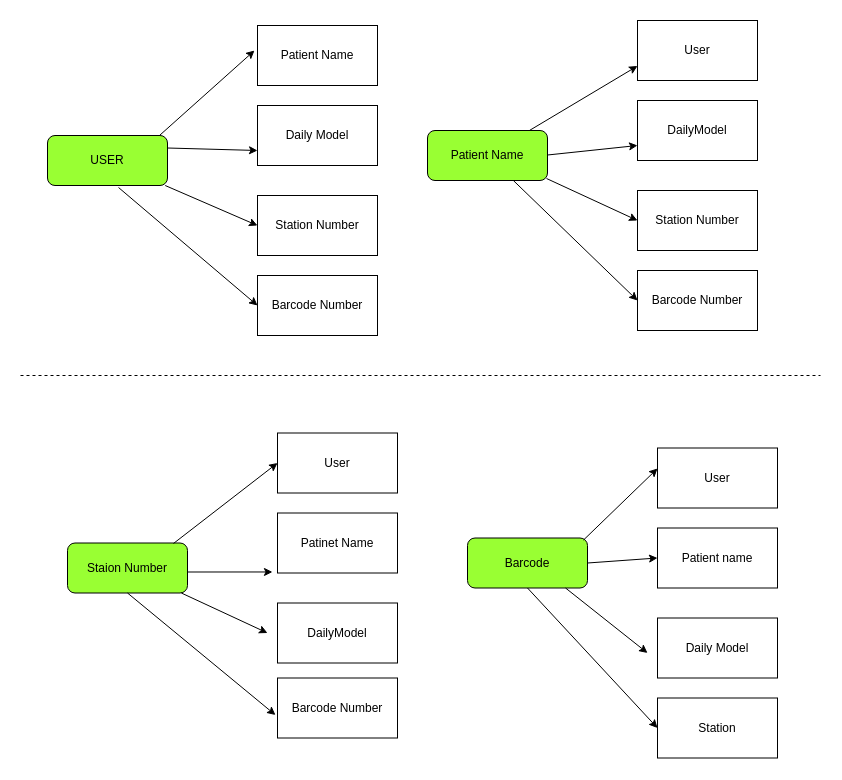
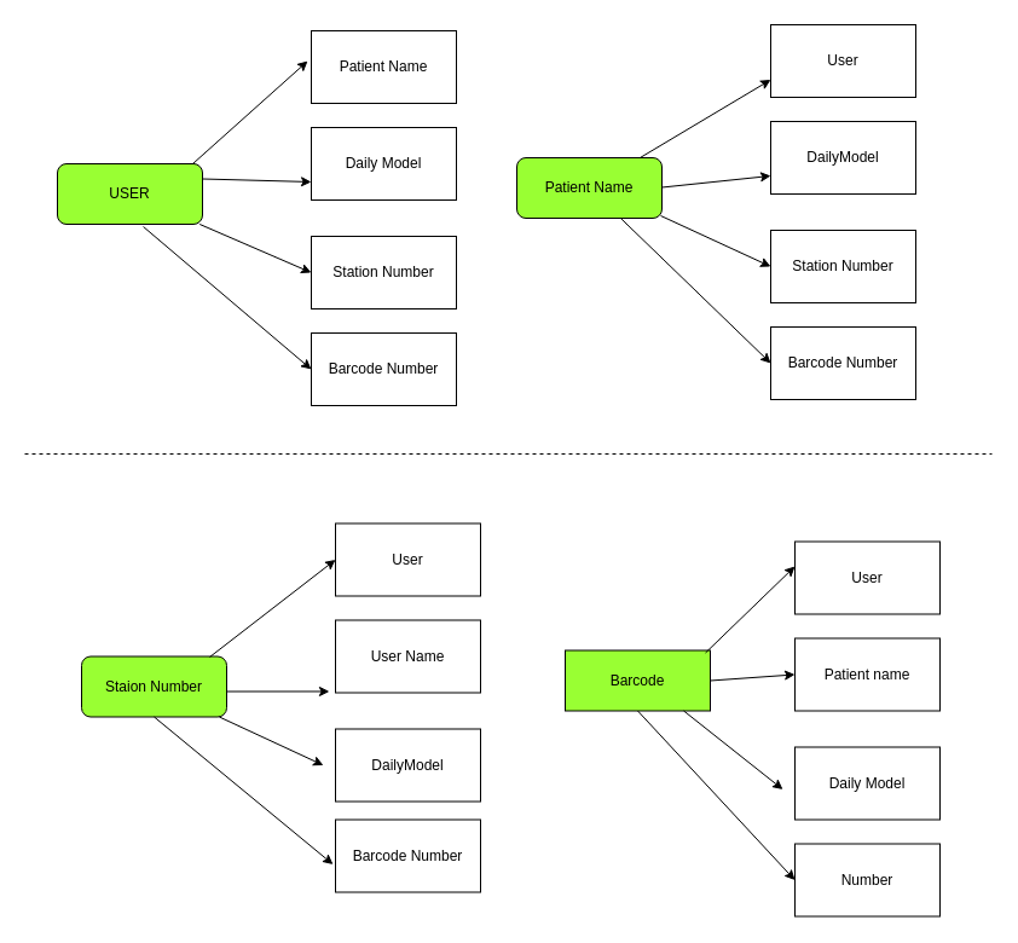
  <mxCell id="0" />
  <mxCell id="1" parent="0" />
  <mxCell id="2" value="USER" style="rounded=1;whiteSpace=wrap;html=1;fillColor=#99FF33;" vertex="1" parent="1"><mxGeometry x="47" y="135" width="120" height="50" as="geometry" /></mxCell>
  <mxCell id="3" value="Patient Name" style="rounded=0;whiteSpace=wrap;html=1;" vertex="1" parent="1"><mxGeometry x="257" y="25" width="120" height="60" as="geometry" /></mxCell>
  <mxCell id="4" value="Daily Model" style="rounded=0;whiteSpace=wrap;html=1;" vertex="1" parent="1"><mxGeometry x="257" y="105" width="120" height="60" as="geometry" /></mxCell>
  <mxCell id="5" value="Station Number" style="rounded=0;whiteSpace=wrap;html=1;" vertex="1" parent="1"><mxGeometry x="257" y="195" width="120" height="60" as="geometry" /></mxCell>
  <mxCell id="6" value="Barcode Number" style="rounded=0;whiteSpace=wrap;html=1;" vertex="1" parent="1"><mxGeometry x="257" y="275" width="120" height="60" as="geometry" /></mxCell>
  <mxCell id="7" value="Patient Name" style="rounded=1;whiteSpace=wrap;html=1;fillColor=#99FF33;" vertex="1" parent="1"><mxGeometry x="427" y="130" width="120" height="50" as="geometry" /></mxCell>
  <mxCell id="8" value="User" style="rounded=0;whiteSpace=wrap;html=1;" vertex="1" parent="1"><mxGeometry x="637" y="20" width="120" height="60" as="geometry" /></mxCell>
  <mxCell id="9" value="DailyModel" style="rounded=0;whiteSpace=wrap;html=1;" vertex="1" parent="1"><mxGeometry x="637" y="100" width="120" height="60" as="geometry" /></mxCell>
  <mxCell id="10" value="Station Number" style="rounded=0;whiteSpace=wrap;html=1;" vertex="1" parent="1"><mxGeometry x="637" y="190" width="120" height="60" as="geometry" /></mxCell>
  <mxCell id="11" value="Barcode Number" style="rounded=0;whiteSpace=wrap;html=1;" vertex="1" parent="1"><mxGeometry x="637" y="270" width="120" height="60" as="geometry" /></mxCell>
  <mxCell id="12" value="Staion Number" style="rounded=1;whiteSpace=wrap;html=1;fillColor=#99FF33;" vertex="1" parent="1"><mxGeometry x="67" y="542.5" width="120" height="50" as="geometry" /></mxCell>
  <mxCell id="13" value="User" style="rounded=0;whiteSpace=wrap;html=1;" vertex="1" parent="1"><mxGeometry x="277" y="432.5" width="120" height="60" as="geometry" /></mxCell>
- <mxCell id="14" value="Patinet Name" style="rounded=0;whiteSpace=wrap;html=1;" vertex="1" parent="1"><mxGeometry x="277" y="512.5" width="120" height="60" as="geometry" /></mxCell>
+ <mxCell id="14" value="User Name" style="rounded=0;whiteSpace=wrap;html=1;" vertex="1" parent="1"><mxGeometry x="277" y="512.5" width="120" height="60" as="geometry" /></mxCell>
  <mxCell id="15" value="DailyModel" style="rounded=0;whiteSpace=wrap;html=1;" vertex="1" parent="1"><mxGeometry x="277" y="602.5" width="120" height="60" as="geometry" /></mxCell>
  <mxCell id="16" value="Barcode Number" style="rounded=0;whiteSpace=wrap;html=1;" vertex="1" parent="1"><mxGeometry x="277" y="677.5" width="120" height="60" as="geometry" /></mxCell>
- <mxCell id="17" value="Barcode" style="rounded=1;whiteSpace=wrap;html=1;fillColor=#99FF33;" vertex="1" parent="1"><mxGeometry x="467" y="537.5" width="120" height="50" as="geometry" /></mxCell>
+ <mxCell id="17" value="Barcode" style="whiteSpace=wrap;html=1;fillColor=#99FF33;rounded=0;" vertex="1" parent="1"><mxGeometry x="467" y="537.5" width="120" height="50" as="geometry" /></mxCell>
  <mxCell id="18" value="User" style="rounded=0;whiteSpace=wrap;html=1;" vertex="1" parent="1"><mxGeometry x="657" y="447.5" width="120" height="60" as="geometry" /></mxCell>
  <mxCell id="19" value="Patient name" style="rounded=0;whiteSpace=wrap;html=1;" vertex="1" parent="1"><mxGeometry x="657" y="527.5" width="120" height="60" as="geometry" /></mxCell>
  <mxCell id="20" value="Daily Model" style="rounded=0;whiteSpace=wrap;html=1;" vertex="1" parent="1"><mxGeometry x="657" y="617.5" width="120" height="60" as="geometry" /></mxCell>
- <mxCell id="21" value="Station" style="rounded=0;whiteSpace=wrap;html=1;" vertex="1" parent="1"><mxGeometry x="657" y="697.5" width="120" height="60" as="geometry" /></mxCell>
+ <mxCell id="21" value="Number" style="rounded=0;whiteSpace=wrap;html=1;" vertex="1" parent="1"><mxGeometry x="657" y="697.5" width="120" height="60" as="geometry" /></mxCell>
  <mxCell id="22" value="" style="endArrow=none;dashed=1;html=1;" edge="1" parent="1"><mxGeometry width="50" height="50" relative="1" as="geometry"><mxPoint x="20" y="375" as="sourcePoint" /><mxPoint x="820" y="375" as="targetPoint" /></mxGeometry></mxCell>
  <mxCell id="23" value="" style="endArrow=classic;html=1;exitX=0.883;exitY=0.01;exitDx=0;exitDy=0;exitPerimeter=0;" edge="1" parent="1" source="12"><mxGeometry width="50" height="50" relative="1" as="geometry"><mxPoint x="187" y="541.5" as="sourcePoint" /><mxPoint x="277" y="462.5" as="targetPoint" /></mxGeometry></mxCell>
  <mxCell id="24" value="" style="endArrow=classic;html=1;exitX=0.933;exitY=0;exitDx=0;exitDy=0;exitPerimeter=0;" edge="1" parent="1" source="2"><mxGeometry width="50" height="50" relative="1" as="geometry"><mxPoint x="167" y="129" as="sourcePoint" /><mxPoint x="254" y="50" as="targetPoint" /></mxGeometry></mxCell>
  <mxCell id="25" value="" style="endArrow=classic;html=1;" edge="1" parent="1" source="7"><mxGeometry width="50" height="50" relative="1" as="geometry"><mxPoint x="550" y="144.5" as="sourcePoint" /><mxPoint x="637" y="65.5" as="targetPoint" /></mxGeometry></mxCell>
  <mxCell id="26" value="" style="endArrow=classic;html=1;entryX=-0.042;entryY=0.983;entryDx=0;entryDy=0;entryPerimeter=0;exitX=1;exitY=0.58;exitDx=0;exitDy=0;exitPerimeter=0;" edge="1" parent="1" target="14"><mxGeometry width="50" height="50" relative="1" as="geometry"><mxPoint x="187" y="571.5" as="sourcePoint" /><mxPoint x="307" y="492.5" as="targetPoint" /></mxGeometry></mxCell>
  <mxCell id="27" value="" style="endArrow=classic;html=1;" edge="1" parent="1" source="12"><mxGeometry width="50" height="50" relative="1" as="geometry"><mxPoint x="189.04" y="590.5" as="sourcePoint" /><mxPoint x="267" y="632.5" as="targetPoint" /></mxGeometry></mxCell>
  <mxCell id="28" value="" style="endArrow=classic;html=1;exitX=0.5;exitY=1;exitDx=0;exitDy=0;entryX=-0.017;entryY=0.617;entryDx=0;entryDy=0;entryPerimeter=0;" edge="1" parent="1" source="12" target="16"><mxGeometry width="50" height="50" relative="1" as="geometry"><mxPoint x="127" y="592.5" as="sourcePoint" /><mxPoint x="327" y="512.5" as="targetPoint" /></mxGeometry></mxCell>
  <mxCell id="29" value="" style="endArrow=classic;html=1;exitX=0.967;exitY=0.04;exitDx=0;exitDy=0;exitPerimeter=0;" edge="1" parent="1" source="17"><mxGeometry width="50" height="50" relative="1" as="geometry"><mxPoint x="570" y="547" as="sourcePoint" /><mxPoint x="657" y="468" as="targetPoint" /></mxGeometry></mxCell>
  <mxCell id="30" value="" style="endArrow=classic;html=1;exitX=1;exitY=0.5;exitDx=0;exitDy=0;entryX=0;entryY=0.5;entryDx=0;entryDy=0;" edge="1" parent="1" source="17" target="19"><mxGeometry width="50" height="50" relative="1" as="geometry"><mxPoint x="593" y="552.5" as="sourcePoint" /><mxPoint x="647" y="552.5" as="targetPoint" /></mxGeometry></mxCell>
  <mxCell id="31" value="" style="endArrow=classic;html=1;exitX=0.817;exitY=1;exitDx=0;exitDy=0;exitPerimeter=0;" edge="1" parent="1" source="17"><mxGeometry width="50" height="50" relative="1" as="geometry"><mxPoint x="603.04" y="559.5" as="sourcePoint" /><mxPoint x="647" y="652.5" as="targetPoint" /></mxGeometry></mxCell>
  <mxCell id="32" value="" style="endArrow=classic;html=1;exitX=0.5;exitY=1;exitDx=0;exitDy=0;entryX=0;entryY=0.5;entryDx=0;entryDy=0;" edge="1" parent="1" source="17" target="21"><mxGeometry width="50" height="50" relative="1" as="geometry"><mxPoint x="613.04" y="569.5" as="sourcePoint" /><mxPoint x="687" y="498" as="targetPoint" /></mxGeometry></mxCell>
  <mxCell id="33" value="" style="endArrow=classic;html=1;exitX=1;exitY=0.49;exitDx=0;exitDy=0;exitPerimeter=0;entryX=0;entryY=0.75;entryDx=0;entryDy=0;" edge="1" parent="1" source="7" target="9"><mxGeometry width="50" height="50" relative="1" as="geometry"><mxPoint x="560" y="154.5" as="sourcePoint" /><mxPoint x="647" y="75.5" as="targetPoint" /></mxGeometry></mxCell>
  <mxCell id="34" value="" style="endArrow=classic;html=1;exitX=0.992;exitY=0.96;exitDx=0;exitDy=0;exitPerimeter=0;entryX=0;entryY=0.5;entryDx=0;entryDy=0;" edge="1" parent="1" source="7" target="10"><mxGeometry width="50" height="50" relative="1" as="geometry"><mxPoint x="570" y="164.5" as="sourcePoint" /><mxPoint x="657" y="85.5" as="targetPoint" /></mxGeometry></mxCell>
  <mxCell id="35" value="" style="endArrow=classic;html=1;entryX=0;entryY=0.5;entryDx=0;entryDy=0;" edge="1" parent="1" source="7" target="11"><mxGeometry width="50" height="50" relative="1" as="geometry"><mxPoint x="580" y="174.5" as="sourcePoint" /><mxPoint x="667" y="95.5" as="targetPoint" /></mxGeometry></mxCell>
  <mxCell id="36" value="" style="endArrow=classic;html=1;exitX=1;exitY=0.25;exitDx=0;exitDy=0;entryX=0;entryY=0.75;entryDx=0;entryDy=0;" edge="1" parent="1" source="2" target="4"><mxGeometry width="50" height="50" relative="1" as="geometry"><mxPoint x="590" y="184.5" as="sourcePoint" /><mxPoint x="677" y="105.5" as="targetPoint" /></mxGeometry></mxCell>
  <mxCell id="37" value="" style="endArrow=classic;html=1;entryX=0;entryY=0.5;entryDx=0;entryDy=0;" edge="1" parent="1" source="2" target="5"><mxGeometry width="50" height="50" relative="1" as="geometry"><mxPoint x="600" y="194.5" as="sourcePoint" /><mxPoint x="687" y="115.5" as="targetPoint" /></mxGeometry></mxCell>
  <mxCell id="38" value="" style="endArrow=classic;html=1;exitX=0.592;exitY=1.04;exitDx=0;exitDy=0;exitPerimeter=0;entryX=0;entryY=0.5;entryDx=0;entryDy=0;" edge="1" parent="1" source="2" target="6"><mxGeometry width="50" height="50" relative="1" as="geometry"><mxPoint x="171.96" y="198" as="sourcePoint" /><mxPoint x="267" y="235" as="targetPoint" /></mxGeometry></mxCell>
